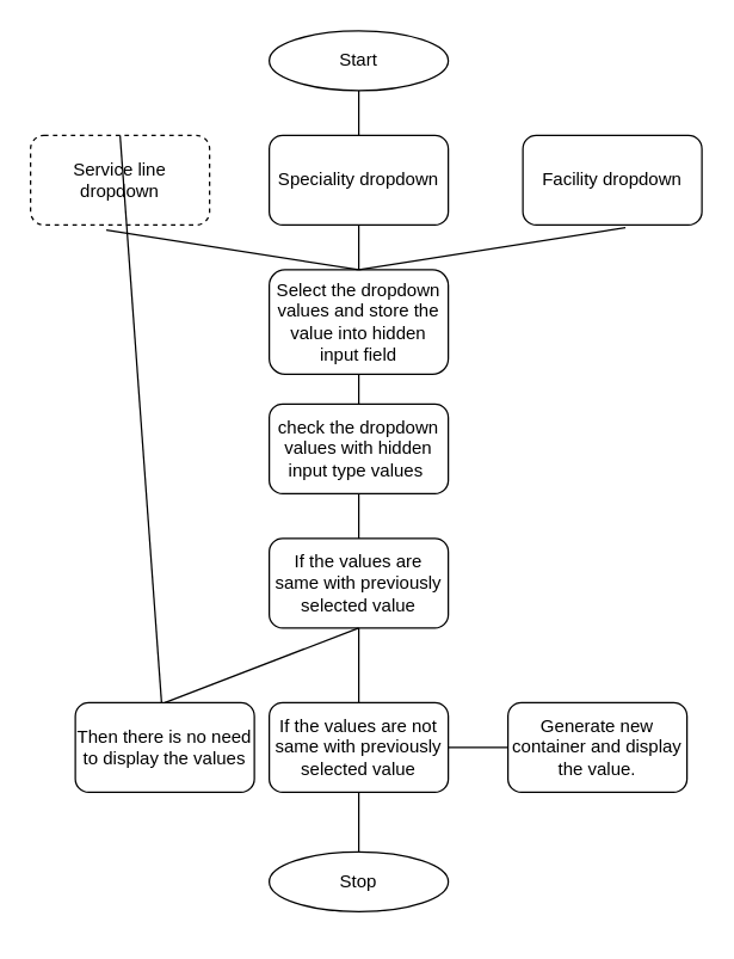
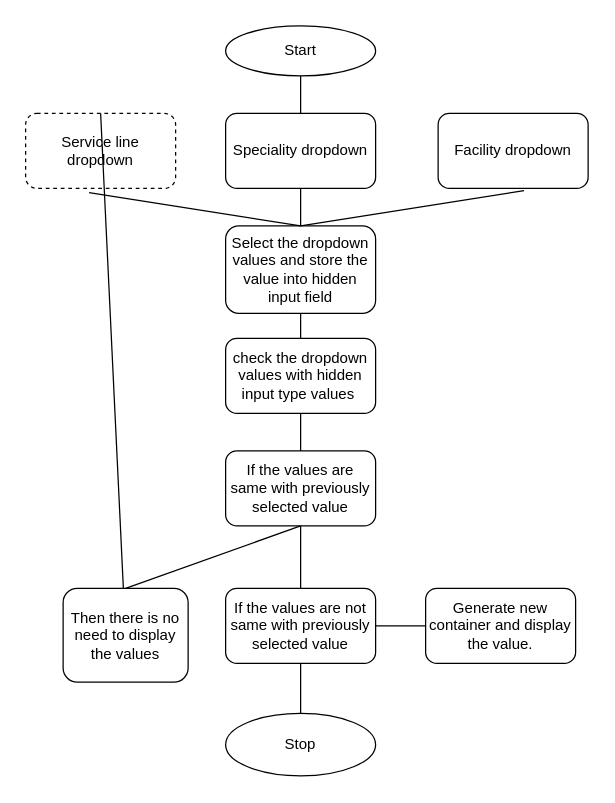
  <mxCell id="0" />
  <mxCell id="1" parent="0" />
  <mxCell id="2" value="Start" style="ellipse;whiteSpace=wrap;html=1;" parent="1" vertex="1"><mxGeometry x="180" y="20" width="120" height="40" as="geometry" /></mxCell>
  <mxCell id="3" value="Speciality dropdown" style="rounded=1;whiteSpace=wrap;html=1;" parent="1" vertex="1"><mxGeometry x="180" y="90" width="120" height="60" as="geometry" /></mxCell>
  <mxCell id="4" value="" style="endArrow=none;html=1;entryX=0.5;entryY=1;entryDx=0;entryDy=0;" parent="1" target="2" edge="1"><mxGeometry width="50" height="50" relative="1" as="geometry"><mxPoint x="240" y="90" as="sourcePoint" /><mxPoint x="290" y="120" as="targetPoint" /></mxGeometry></mxCell>
  <mxCell id="5" value="Select the dropdown values and store the value into hidden input field" style="rounded=1;whiteSpace=wrap;html=1;" parent="1" vertex="1"><mxGeometry x="180" y="180" width="120" height="70" as="geometry" /></mxCell>
  <mxCell id="6" value="" style="endArrow=none;html=1;entryX=0.5;entryY=1;entryDx=0;entryDy=0;" parent="1" target="3" edge="1"><mxGeometry width="50" height="50" relative="1" as="geometry"><mxPoint x="240" y="180" as="sourcePoint" /><mxPoint x="290" y="240" as="targetPoint" /></mxGeometry></mxCell>
  <mxCell id="7" value="check the dropdown values with hidden input type values&amp;nbsp;" style="rounded=1;whiteSpace=wrap;html=1;" parent="1" vertex="1"><mxGeometry x="180" y="270" width="120" height="60" as="geometry" /></mxCell>
  <mxCell id="8" value="" style="endArrow=none;html=1;entryX=0.5;entryY=1;entryDx=0;entryDy=0;exitX=0.5;exitY=0;exitDx=0;exitDy=0;" parent="1" source="7" target="5" edge="1"><mxGeometry width="50" height="50" relative="1" as="geometry"><mxPoint x="200" y="330" as="sourcePoint" /><mxPoint x="250" y="280" as="targetPoint" /></mxGeometry></mxCell>
  <mxCell id="9" value="If the values are same with previously selected value" style="rounded=1;whiteSpace=wrap;html=1;" parent="1" vertex="1"><mxGeometry x="180" y="360" width="120" height="60" as="geometry" /></mxCell>
  <mxCell id="10" value="" style="endArrow=none;html=1;exitX=0.5;exitY=0;exitDx=0;exitDy=0;entryX=0.5;entryY=1;entryDx=0;entryDy=0;" parent="1" source="9" target="7" edge="1"><mxGeometry width="50" height="50" relative="1" as="geometry"><mxPoint x="240" y="260" as="sourcePoint" /><mxPoint x="290" y="210" as="targetPoint" /></mxGeometry></mxCell>
- <mxCell id="11" value="Then there is no need to display the values" style="rounded=1;whiteSpace=wrap;html=1;" parent="1" vertex="1"><mxGeometry x="50" y="470" width="120" height="60" as="geometry" /></mxCell>
+ <mxCell id="11" value="Then there is no need to display the values" style="rounded=1;whiteSpace=wrap;html=1;" parent="1" vertex="1"><mxGeometry x="50" y="470" width="100" height="75" as="geometry" /></mxCell>
  <mxCell id="12" value="" style="endArrow=none;html=1;entryX=0.5;entryY=1;entryDx=0;entryDy=0;exitX=0.5;exitY=0;exitDx=0;exitDy=0;" parent="1" target="9" edge="1" source="11"><mxGeometry width="50" height="50" relative="1" as="geometry"><mxPoint x="240" y="460" as="sourcePoint" /><mxPoint x="290" y="470" as="targetPoint" /></mxGeometry></mxCell>
- <mxCell id="13" value="Stop" style="ellipse;whiteSpace=wrap;html=1;" parent="1" vertex="1"><mxGeometry x="180" y="570" width="120" height="40" as="geometry" /></mxCell>
+ <mxCell id="13" value="Stop" style="ellipse;whiteSpace=wrap;html=1;" parent="1" vertex="1"><mxGeometry x="180" y="570" width="120" height="50" as="geometry" /></mxCell>
  <mxCell id="14" value="" style="endArrow=none;html=1;exitX=0.5;exitY=0;exitDx=0;exitDy=0;" parent="1" source="13" target="20" edge="1"><mxGeometry width="50" height="50" relative="1" as="geometry"><mxPoint x="240" y="560" as="sourcePoint" /><mxPoint x="290" y="440" as="targetPoint" /></mxGeometry></mxCell>
  <mxCell id="15" value="Service line dropdown" style="rounded=1;whiteSpace=wrap;html=1;dashed=1;" vertex="1" parent="1"><mxGeometry x="20" y="90" width="120" height="60" as="geometry" /></mxCell>
  <mxCell id="16" value="Facility dropdown" style="rounded=1;whiteSpace=wrap;html=1;" vertex="1" parent="1"><mxGeometry x="350" y="90" width="120" height="60" as="geometry" /></mxCell>
  <mxCell id="17" value="" style="endArrow=none;html=1;exitX=0.5;exitY=0;exitDx=0;exitDy=0;" edge="1" parent="1" source="15" target="11"><mxGeometry width="50" height="50" relative="1" as="geometry"><mxPoint x="240" y="300" as="sourcePoint" /><mxPoint x="290" y="250" as="targetPoint" /></mxGeometry></mxCell>
  <mxCell id="18" value="" style="endArrow=none;html=1;entryX=0.573;entryY=1.03;entryDx=0;entryDy=0;entryPerimeter=0;exitX=0.5;exitY=0;exitDx=0;exitDy=0;" edge="1" parent="1" source="5" target="16"><mxGeometry width="50" height="50" relative="1" as="geometry"><mxPoint x="240" y="320" as="sourcePoint" /><mxPoint x="290" y="270" as="targetPoint" /></mxGeometry></mxCell>
  <mxCell id="19" value="" style="endArrow=none;html=1;entryX=0.423;entryY=1.057;entryDx=0;entryDy=0;entryPerimeter=0;" edge="1" parent="1" target="15"><mxGeometry width="50" height="50" relative="1" as="geometry"><mxPoint x="240" y="180" as="sourcePoint" /><mxPoint x="290" y="270" as="targetPoint" /></mxGeometry></mxCell>
  <mxCell id="20" value="If the values are not same with previously selected value" style="rounded=1;whiteSpace=wrap;html=1;" vertex="1" parent="1"><mxGeometry x="180" y="470" width="120" height="60" as="geometry" /></mxCell>
  <mxCell id="21" value="" style="endArrow=none;html=1;exitX=1;exitY=0.5;exitDx=0;exitDy=0;" edge="1" parent="1" source="20" target="22"><mxGeometry width="50" height="50" relative="1" as="geometry"><mxPoint x="380" y="470" as="sourcePoint" /><mxPoint x="240" y="420" as="targetPoint" /></mxGeometry></mxCell>
  <mxCell id="22" value="Generate new container and display the value." style="rounded=1;whiteSpace=wrap;html=1;" vertex="1" parent="1"><mxGeometry x="340" y="470" width="120" height="60" as="geometry" /></mxCell>
  <mxCell id="23" value="" style="endArrow=none;html=1;exitX=0.5;exitY=0;exitDx=0;exitDy=0;" edge="1" parent="1" source="20"><mxGeometry width="50" height="50" relative="1" as="geometry"><mxPoint x="240" y="420" as="sourcePoint" /><mxPoint x="240" y="420" as="targetPoint" /></mxGeometry></mxCell>
